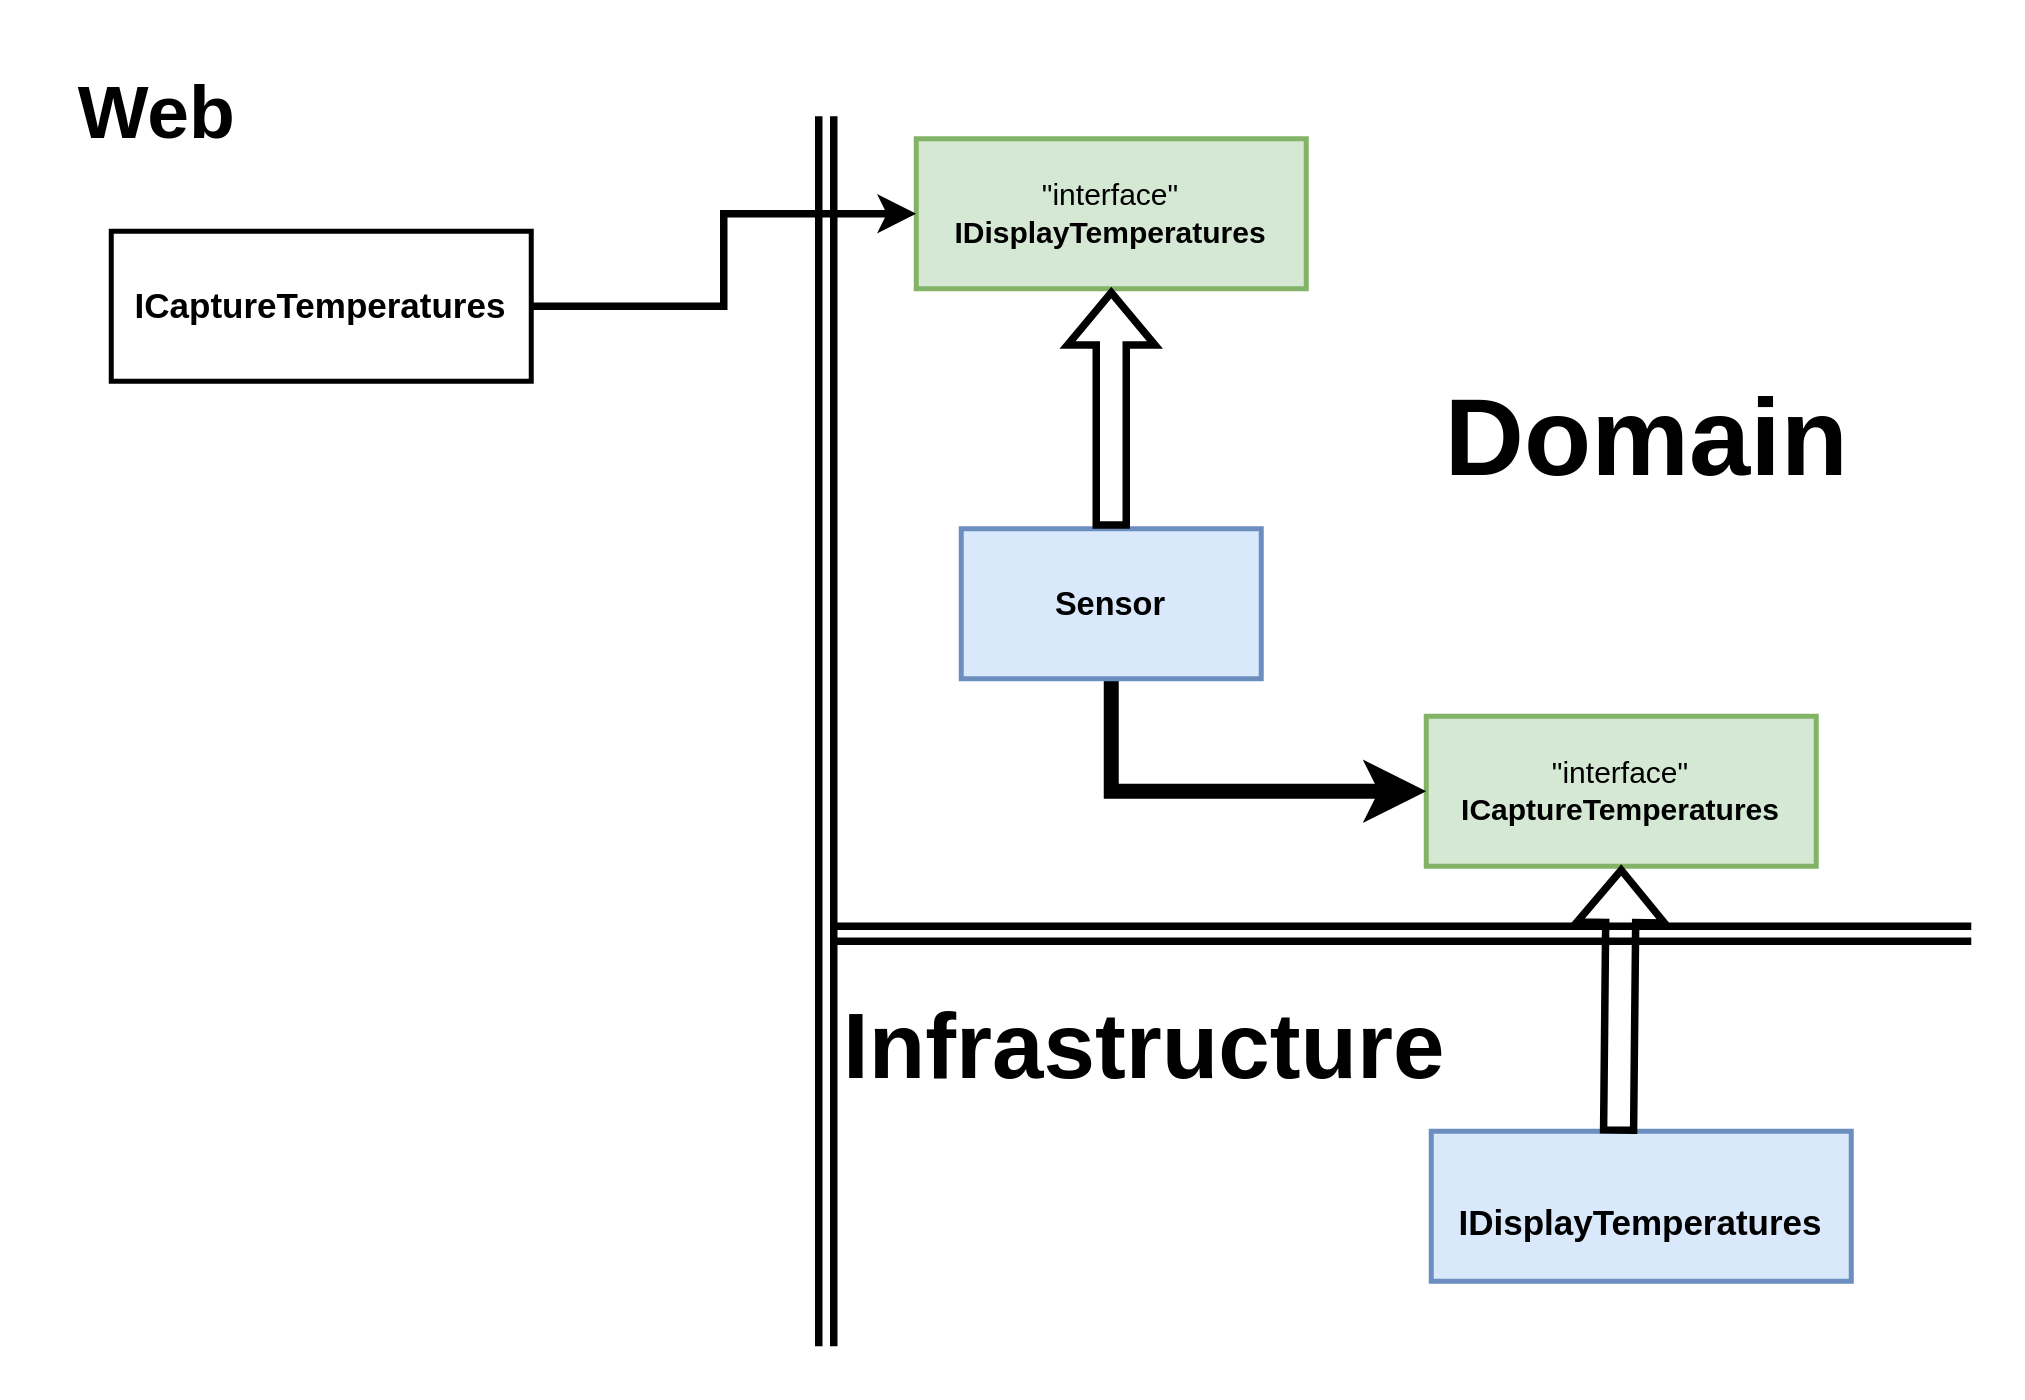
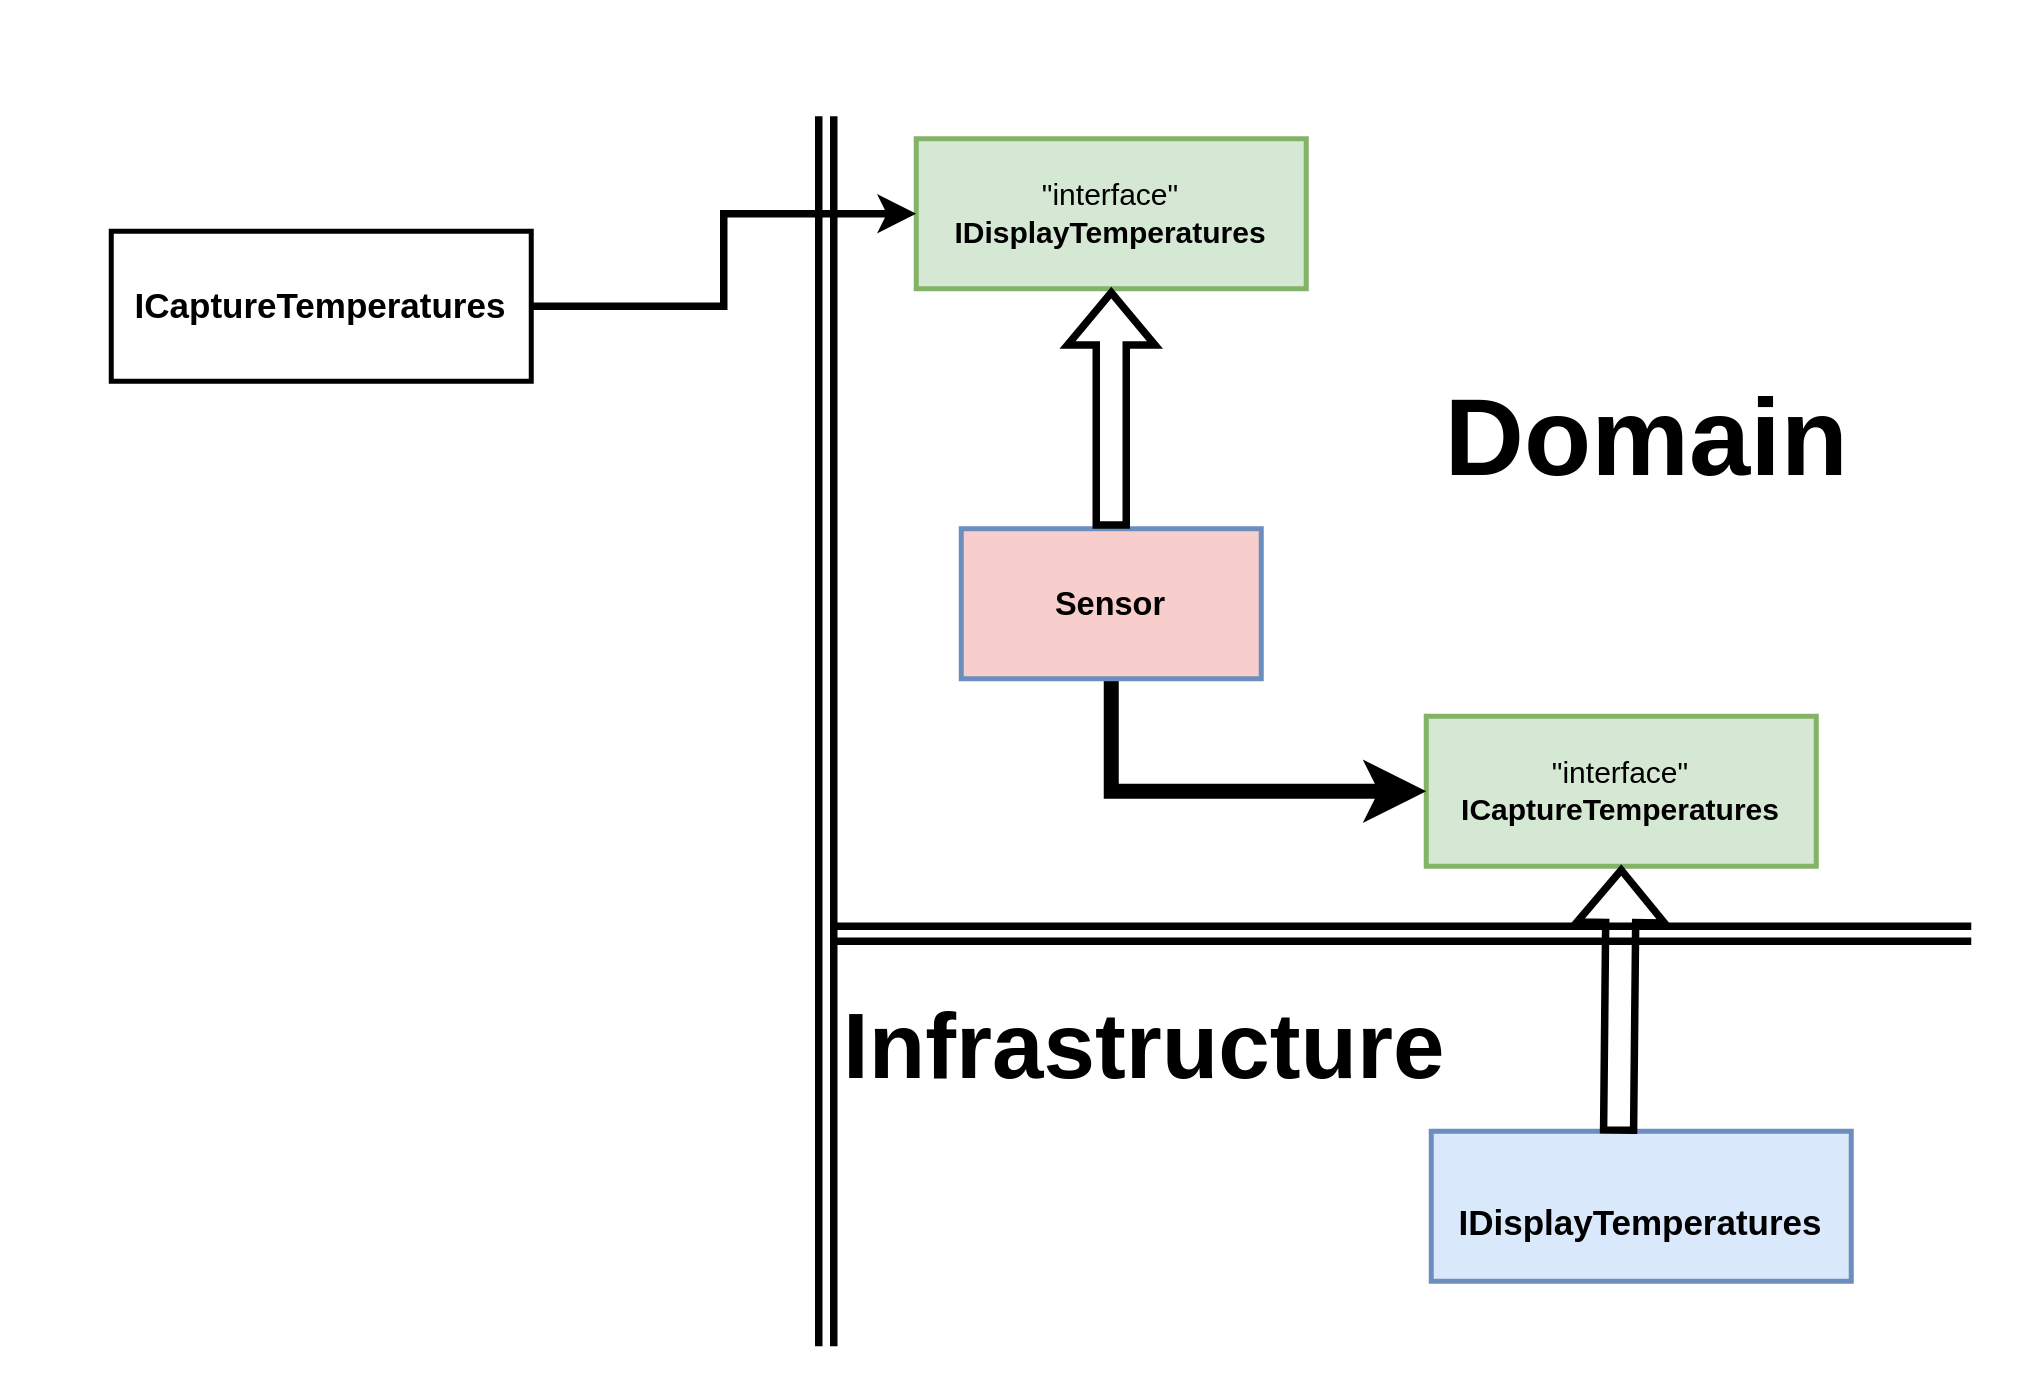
  <mxCell id="0" />
  <mxCell id="1" parent="0" />
  <mxCell id="2" value="" style="endArrow=none;html=1;rounded=0;strokeWidth=3;shape=link;" edge="1" parent="1"><mxGeometry width="50" height="50" relative="1" as="geometry"><mxPoint x="330" y="538" as="sourcePoint" /><mxPoint x="330" y="46" as="targetPoint" /></mxGeometry></mxCell>
  <mxCell id="3" value="&quot;interface&quot;&lt;br&gt;&lt;b&gt;IDisplayTemperatures&lt;/b&gt;" style="rounded=0;whiteSpace=wrap;html=1;fillColor=#d5e8d4;strokeColor=#82b366;strokeWidth=2;" vertex="1" parent="1"><mxGeometry x="366" y="55" width="156" height="60" as="geometry" /></mxCell>
  <mxCell id="4" value="&quot;interface&quot;&lt;br&gt;&lt;b&gt;ICaptureTemperatures&lt;/b&gt;" style="rounded=0;whiteSpace=wrap;html=1;fillColor=#d5e8d4;strokeColor=#82b366;strokeWidth=2;" vertex="1" parent="1"><mxGeometry x="570" y="286" width="156" height="60" as="geometry" /></mxCell>
  <mxCell id="5" style="edgeStyle=orthogonalEdgeStyle;rounded=0;orthogonalLoop=1;jettySize=auto;html=1;exitX=0.5;exitY=1;exitDx=0;exitDy=0;entryX=0;entryY=0.5;entryDx=0;entryDy=0;strokeWidth=6;fontSize=13;endArrow=classic;endFill=1;" edge="1" parent="1" source="6" target="4"><mxGeometry relative="1" as="geometry" /></mxCell>
- <mxCell id="6" value="&lt;font size=&quot;1&quot;&gt;&lt;b style=&quot;font-size: 13px;&quot;&gt;Sensor&lt;/b&gt;&lt;/font&gt;" style="rounded=0;whiteSpace=wrap;html=1;strokeWidth=2;fillColor=#dae8fc;strokeColor=#6c8ebf;" vertex="1" parent="1"><mxGeometry x="384" y="211" width="120" height="60" as="geometry" /></mxCell>
+ <mxCell id="6" value="&lt;font size=&quot;1&quot;&gt;&lt;b style=&quot;font-size: 13px;&quot;&gt;Sensor&lt;/b&gt;&lt;/font&gt;" style="rounded=0;whiteSpace=wrap;html=1;strokeWidth=2;fillColor=#f8cecc;strokeColor=#6c8ebf;" vertex="1" parent="1"><mxGeometry x="384" y="211" width="120" height="60" as="geometry" /></mxCell>
  <mxCell id="7" value="" style="endArrow=block;html=1;rounded=0;strokeWidth=3;fontSize=13;exitX=0.5;exitY=0;exitDx=0;exitDy=0;entryX=0.5;entryY=1;entryDx=0;entryDy=0;endFill=0;shape=flexArrow;" edge="1" parent="1" source="6" target="3"><mxGeometry width="50" height="50" relative="1" as="geometry"><mxPoint x="510" y="333" as="sourcePoint" /><mxPoint x="560" y="283" as="targetPoint" /></mxGeometry></mxCell>
  <mxCell id="8" value="&lt;font style=&quot;font-size: 44px;&quot;&gt;&lt;b&gt;Domain&lt;/b&gt;&lt;/font&gt;" style="text;html=1;align=center;verticalAlign=middle;resizable=0;points=[];autosize=1;strokeColor=none;fillColor=none;fontSize=13;" vertex="1" parent="1"><mxGeometry x="562" y="139" width="192" height="72" as="geometry" /></mxCell>
  <mxCell id="9" value="" style="endArrow=none;html=1;rounded=0;strokeWidth=3;fontSize=44;shape=link;" edge="1" parent="1"><mxGeometry width="50" height="50" relative="1" as="geometry"><mxPoint x="332" y="373" as="sourcePoint" /><mxPoint x="788" y="373" as="targetPoint" /></mxGeometry></mxCell>
  <mxCell id="10" value="&lt;font size=&quot;1&quot; style=&quot;&quot;&gt;&lt;b style=&quot;font-size: 37px;&quot;&gt;Infrastructure&lt;/b&gt;&lt;/font&gt;" style="text;html=1;align=center;verticalAlign=middle;resizable=0;points=[];autosize=1;strokeColor=none;fillColor=none;fontSize=44;" vertex="1" parent="1"><mxGeometry x="325" y="380" width="264" height="72" as="geometry" /></mxCell>
  <mxCell id="11" value="&lt;font style=&quot;font-size: 14px;&quot;&gt;&lt;b&gt;IDisplayTemperatures&lt;/b&gt;&lt;/font&gt;" style="rounded=0;whiteSpace=wrap;html=1;strokeWidth=2;fontSize=37;fillColor=#dae8fc;strokeColor=#6c8ebf;" vertex="1" parent="1"><mxGeometry x="572" y="452" width="168" height="60" as="geometry" /></mxCell>
  <mxCell id="12" value="" style="shape=flexArrow;endArrow=classic;html=1;rounded=0;strokeWidth=3;fontSize=14;exitX=0.446;exitY=0.017;exitDx=0;exitDy=0;entryX=0.5;entryY=1;entryDx=0;entryDy=0;exitPerimeter=0;" edge="1" parent="1" source="11" target="4"><mxGeometry width="50" height="50" relative="1" as="geometry"><mxPoint x="368" y="334" as="sourcePoint" /><mxPoint x="418" y="284" as="targetPoint" /></mxGeometry></mxCell>
  <mxCell id="13" style="edgeStyle=orthogonalEdgeStyle;rounded=0;orthogonalLoop=1;jettySize=auto;html=1;exitX=1;exitY=0.5;exitDx=0;exitDy=0;strokeWidth=3;fontSize=14;endArrow=classic;endFill=1;" edge="1" parent="1" source="14" target="3"><mxGeometry relative="1" as="geometry" /></mxCell>
  <mxCell id="14" value="&lt;b&gt;ICaptureTemperatures&lt;/b&gt;" style="rounded=0;whiteSpace=wrap;html=1;strokeWidth=2;fontSize=14;" vertex="1" parent="1"><mxGeometry x="44" y="92" width="168" height="60" as="geometry" /></mxCell>
- <mxCell id="15" value="&lt;b&gt;&lt;font style=&quot;font-size: 30px;&quot;&gt;Web&lt;/font&gt;&lt;/b&gt;" style="text;html=1;align=center;verticalAlign=middle;resizable=0;points=[];autosize=1;strokeColor=none;fillColor=none;fontSize=14;" vertex="1" parent="1"><mxGeometry x="20" y="20" width="84" height="48" as="geometry" /></mxCell>
